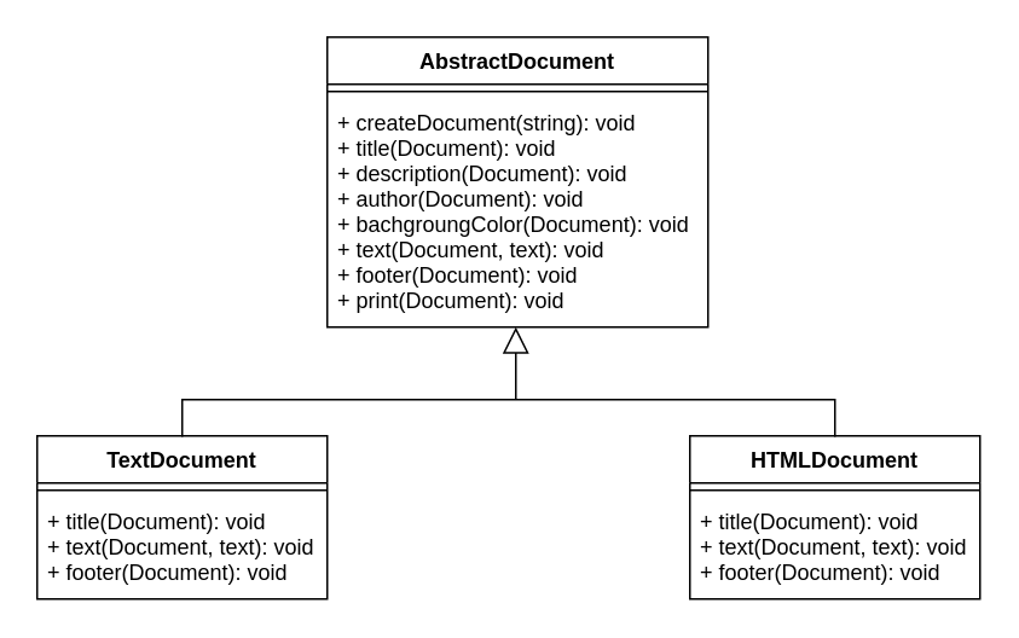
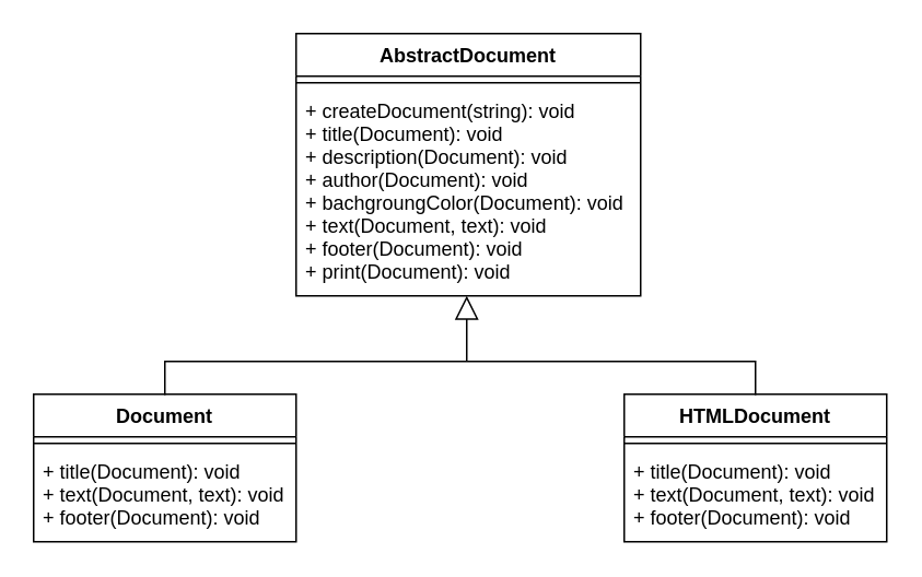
  <mxCell id="0" />
  <mxCell id="1" parent="0" />
  <mxCell id="2" value="AbstractDocument" style="swimlane;fontStyle=1;align=center;verticalAlign=top;childLayout=stackLayout;horizontal=1;startSize=26;horizontalStack=0;resizeParent=1;resizeParentMax=0;resizeLast=0;collapsible=1;marginBottom=0;" vertex="1" parent="1"><mxGeometry x="180" y="20" width="210" height="160" as="geometry" /></mxCell>
  <mxCell id="3" value="" style="line;strokeWidth=1;fillColor=none;align=left;verticalAlign=middle;spacingTop=-1;spacingLeft=3;spacingRight=3;rotatable=0;labelPosition=right;points=[];portConstraint=eastwest;" vertex="1" parent="2"><mxGeometry y="26" width="210" height="8" as="geometry" /></mxCell>
  <mxCell id="4" value="+ createDocument(string): void&#10;+ title(Document): void&#10;+ description(Document): void&#10;+ author(Document): void&#10;+ bachgroungColor(Document): void&#10;+ text(Document, text): void&#10;+ footer(Document): void&#10;+ print(Document): void" style="text;strokeColor=none;fillColor=none;align=left;verticalAlign=top;spacingLeft=4;spacingRight=4;overflow=hidden;rotatable=0;points=[[0,0.5],[1,0.5]];portConstraint=eastwest;" vertex="1" parent="2"><mxGeometry y="34" width="210" height="126" as="geometry" /></mxCell>
- <mxCell id="5" value="TextDocument" style="swimlane;fontStyle=1;align=center;verticalAlign=top;childLayout=stackLayout;horizontal=1;startSize=26;horizontalStack=0;resizeParent=1;resizeParentMax=0;resizeLast=0;collapsible=1;marginBottom=0;" vertex="1" parent="1"><mxGeometry x="20" y="240" width="160" height="90" as="geometry" /></mxCell>
+ <mxCell id="5" value="Document" style="swimlane;fontStyle=1;align=center;verticalAlign=top;childLayout=stackLayout;horizontal=1;startSize=26;horizontalStack=0;resizeParent=1;resizeParentMax=0;resizeLast=0;collapsible=1;marginBottom=0;" vertex="1" parent="1"><mxGeometry x="20" y="240" width="160" height="90" as="geometry" /></mxCell>
  <mxCell id="6" value="" style="line;strokeWidth=1;fillColor=none;align=left;verticalAlign=middle;spacingTop=-1;spacingLeft=3;spacingRight=3;rotatable=0;labelPosition=right;points=[];portConstraint=eastwest;" vertex="1" parent="5"><mxGeometry y="26" width="160" height="8" as="geometry" /></mxCell>
  <mxCell id="7" value="+ title(Document): void&#10;+ text(Document, text): void&#10;+ footer(Document): void" style="text;strokeColor=none;fillColor=none;align=left;verticalAlign=top;spacingLeft=4;spacingRight=4;overflow=hidden;rotatable=0;points=[[0,0.5],[1,0.5]];portConstraint=eastwest;" vertex="1" parent="5"><mxGeometry y="34" width="160" height="56" as="geometry" /></mxCell>
  <mxCell id="8" value="HTMLDocument" style="swimlane;fontStyle=1;align=center;verticalAlign=top;childLayout=stackLayout;horizontal=1;startSize=26;horizontalStack=0;resizeParent=1;resizeParentMax=0;resizeLast=0;collapsible=1;marginBottom=0;" vertex="1" parent="1"><mxGeometry x="380" y="240" width="160" height="90" as="geometry" /></mxCell>
  <mxCell id="9" value="" style="line;strokeWidth=1;fillColor=none;align=left;verticalAlign=middle;spacingTop=-1;spacingLeft=3;spacingRight=3;rotatable=0;labelPosition=right;points=[];portConstraint=eastwest;" vertex="1" parent="8"><mxGeometry y="26" width="160" height="8" as="geometry" /></mxCell>
  <mxCell id="10" value="+ title(Document): void&#10;+ text(Document, text): void&#10;+ footer(Document): void" style="text;strokeColor=none;fillColor=none;align=left;verticalAlign=top;spacingLeft=4;spacingRight=4;overflow=hidden;rotatable=0;points=[[0,0.5],[1,0.5]];portConstraint=eastwest;" vertex="1" parent="8"><mxGeometry y="34" width="160" height="56" as="geometry" /></mxCell>
  <mxCell id="11" value="" style="shape=partialRectangle;whiteSpace=wrap;html=1;bottom=1;right=1;left=1;top=0;fillColor=none;routingCenterX=-0.5;direction=west;" vertex="1" parent="1"><mxGeometry x="100" y="220" width="360" height="20" as="geometry" /></mxCell>
  <mxCell id="12" value="" style="html=1;verticalAlign=bottom;startArrow=none;startFill=0;endArrow=block;startSize=8;strokeWidth=1;endFill=0;endSize=12;" edge="1" parent="1"><mxGeometry x="0.667" y="20" width="60" relative="1" as="geometry"><mxPoint x="284" y="220" as="sourcePoint" /><mxPoint x="284" y="180" as="targetPoint" /><mxPoint as="offset" /></mxGeometry></mxCell>
